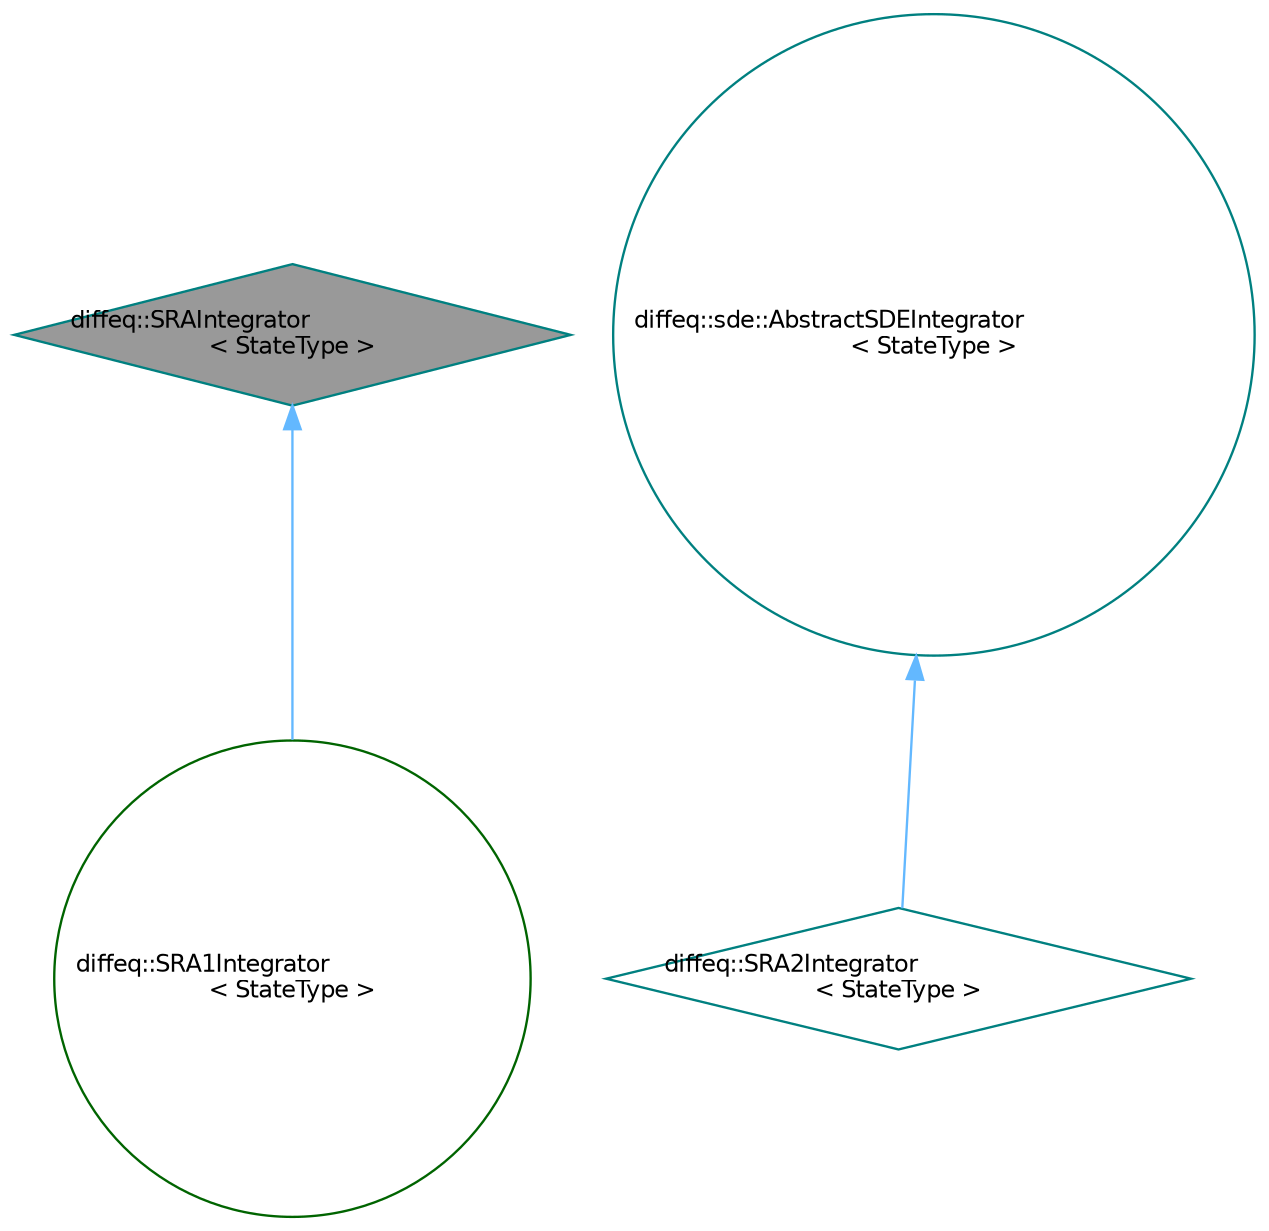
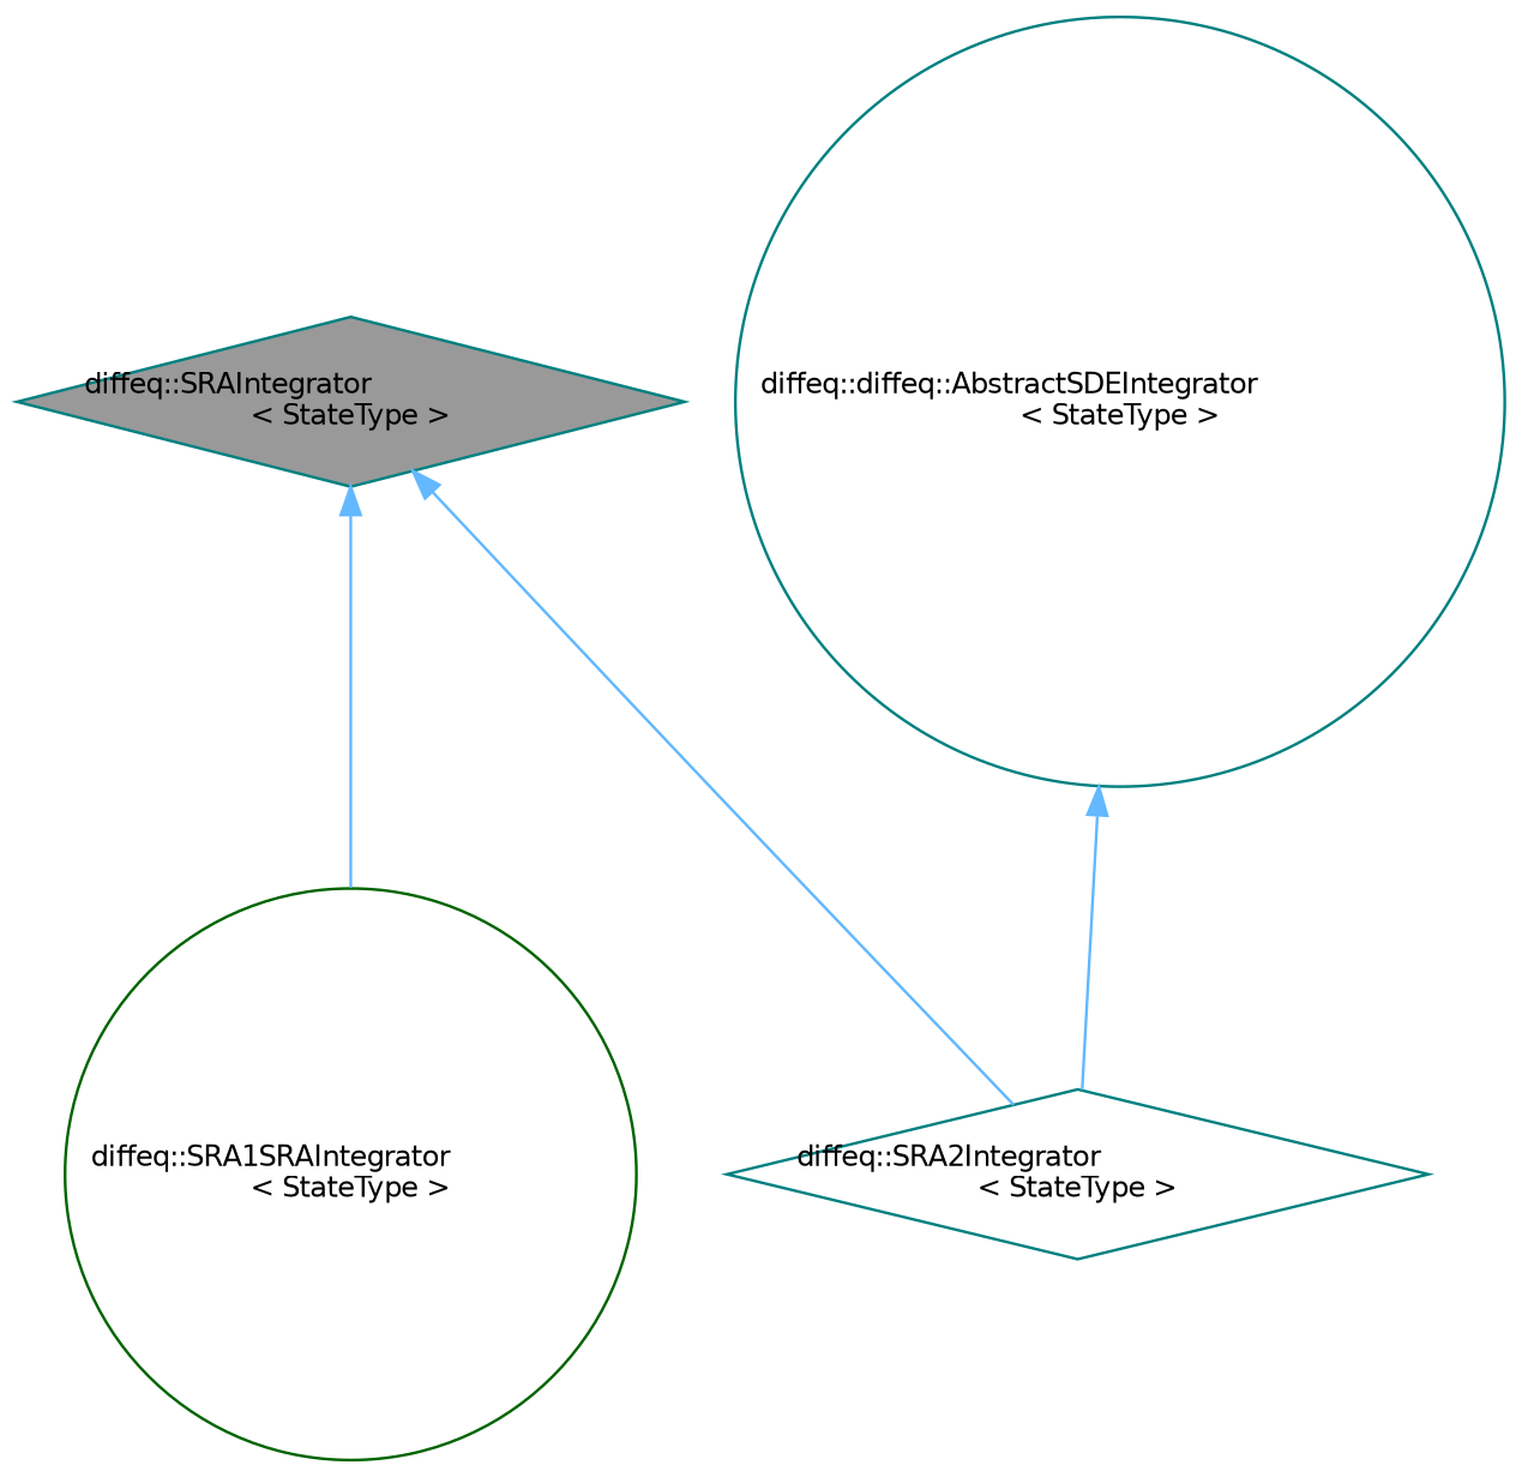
  digraph {
    node [color=teal fillcolor=white fontname=Helvetica fontsize=10 shape=diamond style=filled]
    edge [color=steelblue1 dir=back fontname=Helvetica fontsize=10 labelfontname=Helvetica labelfontsize=10 style=solid]
    n1 [fillcolor=grey60 fontcolor=black height=0.2 label="diffeq::SRAIntegrator\l\< StateType \>" width=0.4]
-   n2 [color=darkgreen height=0.2 label="diffeq::SRA1Integrator\l\< StateType \>" shape=circle width=0.4]
+   n2 [color=darkgreen height=0.2 label="diffeq::SRA1SRAIntegrator\l\< StateType \>" shape=circle width=0.4]
    n3 [height=0.2 label="diffeq::SRA2Integrator\l\< StateType \>" width=0.4]
-   n4 [height=0.2 label="diffeq::sde::AbstractSDEIntegrator\l\< StateType \>" shape=circle width=0.4]
+   n4 [height=0.2 label="diffeq::diffeq::AbstractSDEIntegrator\l\< StateType \>" shape=circle width=0.4]
    n1 -> n2
+   n1 -> n3
    n4 -> n3
  }
